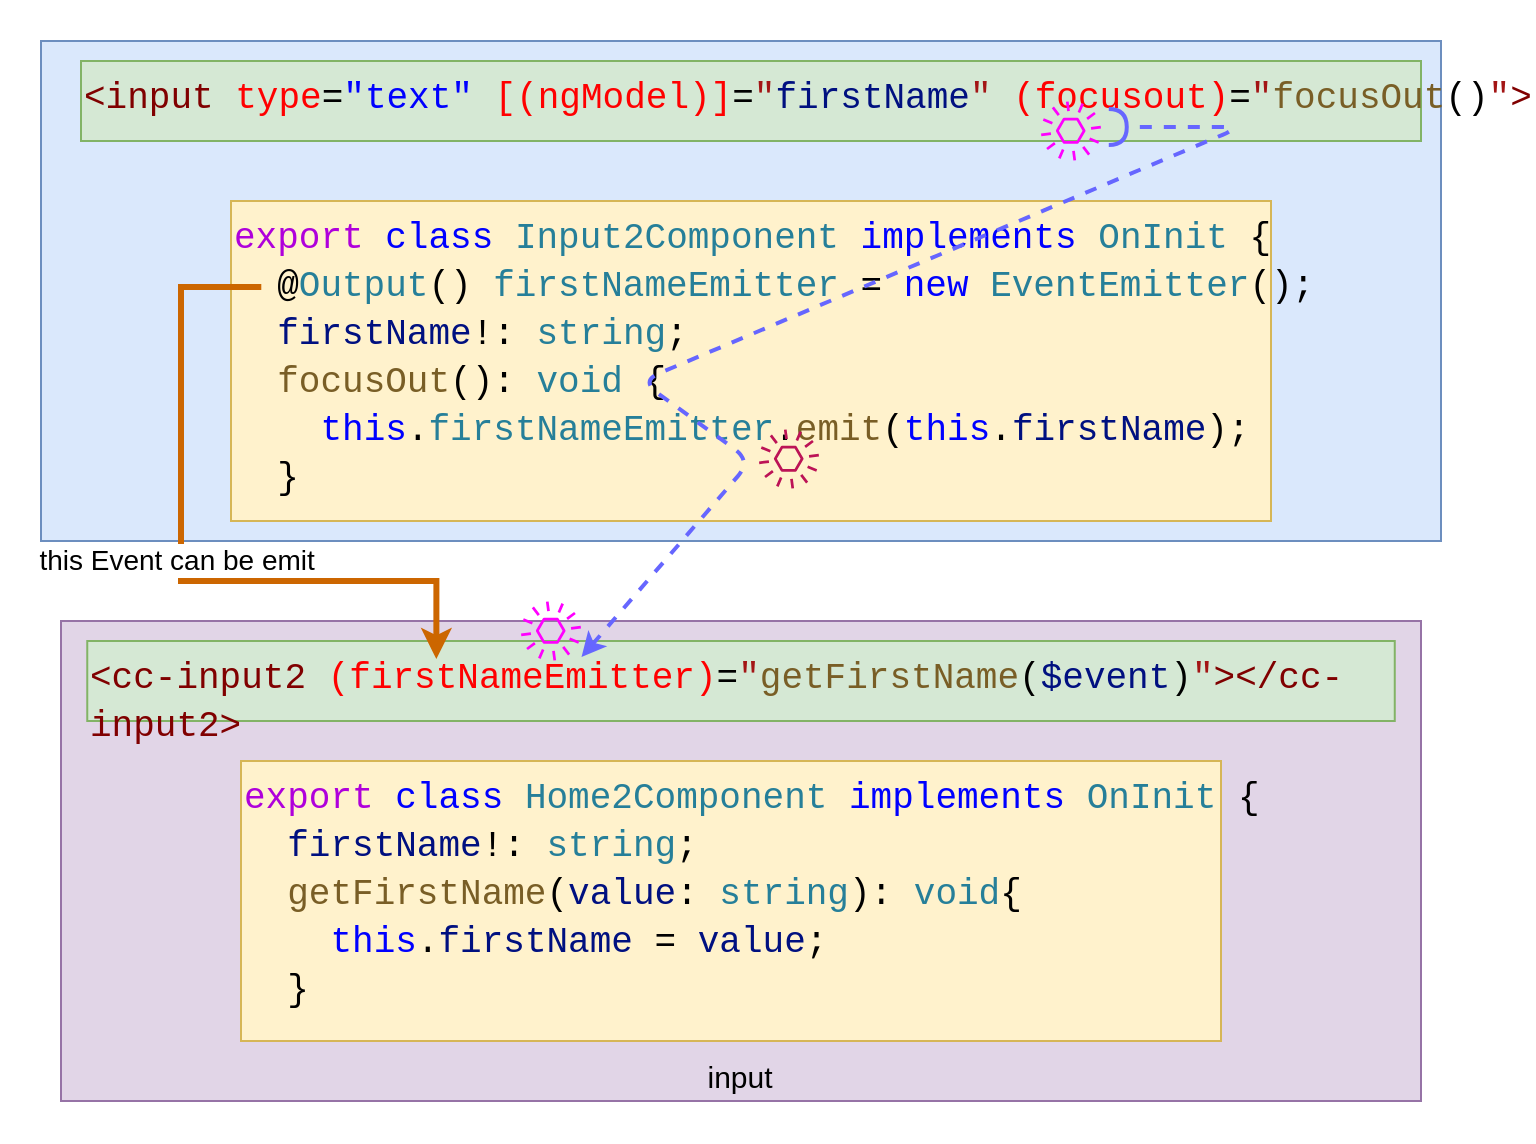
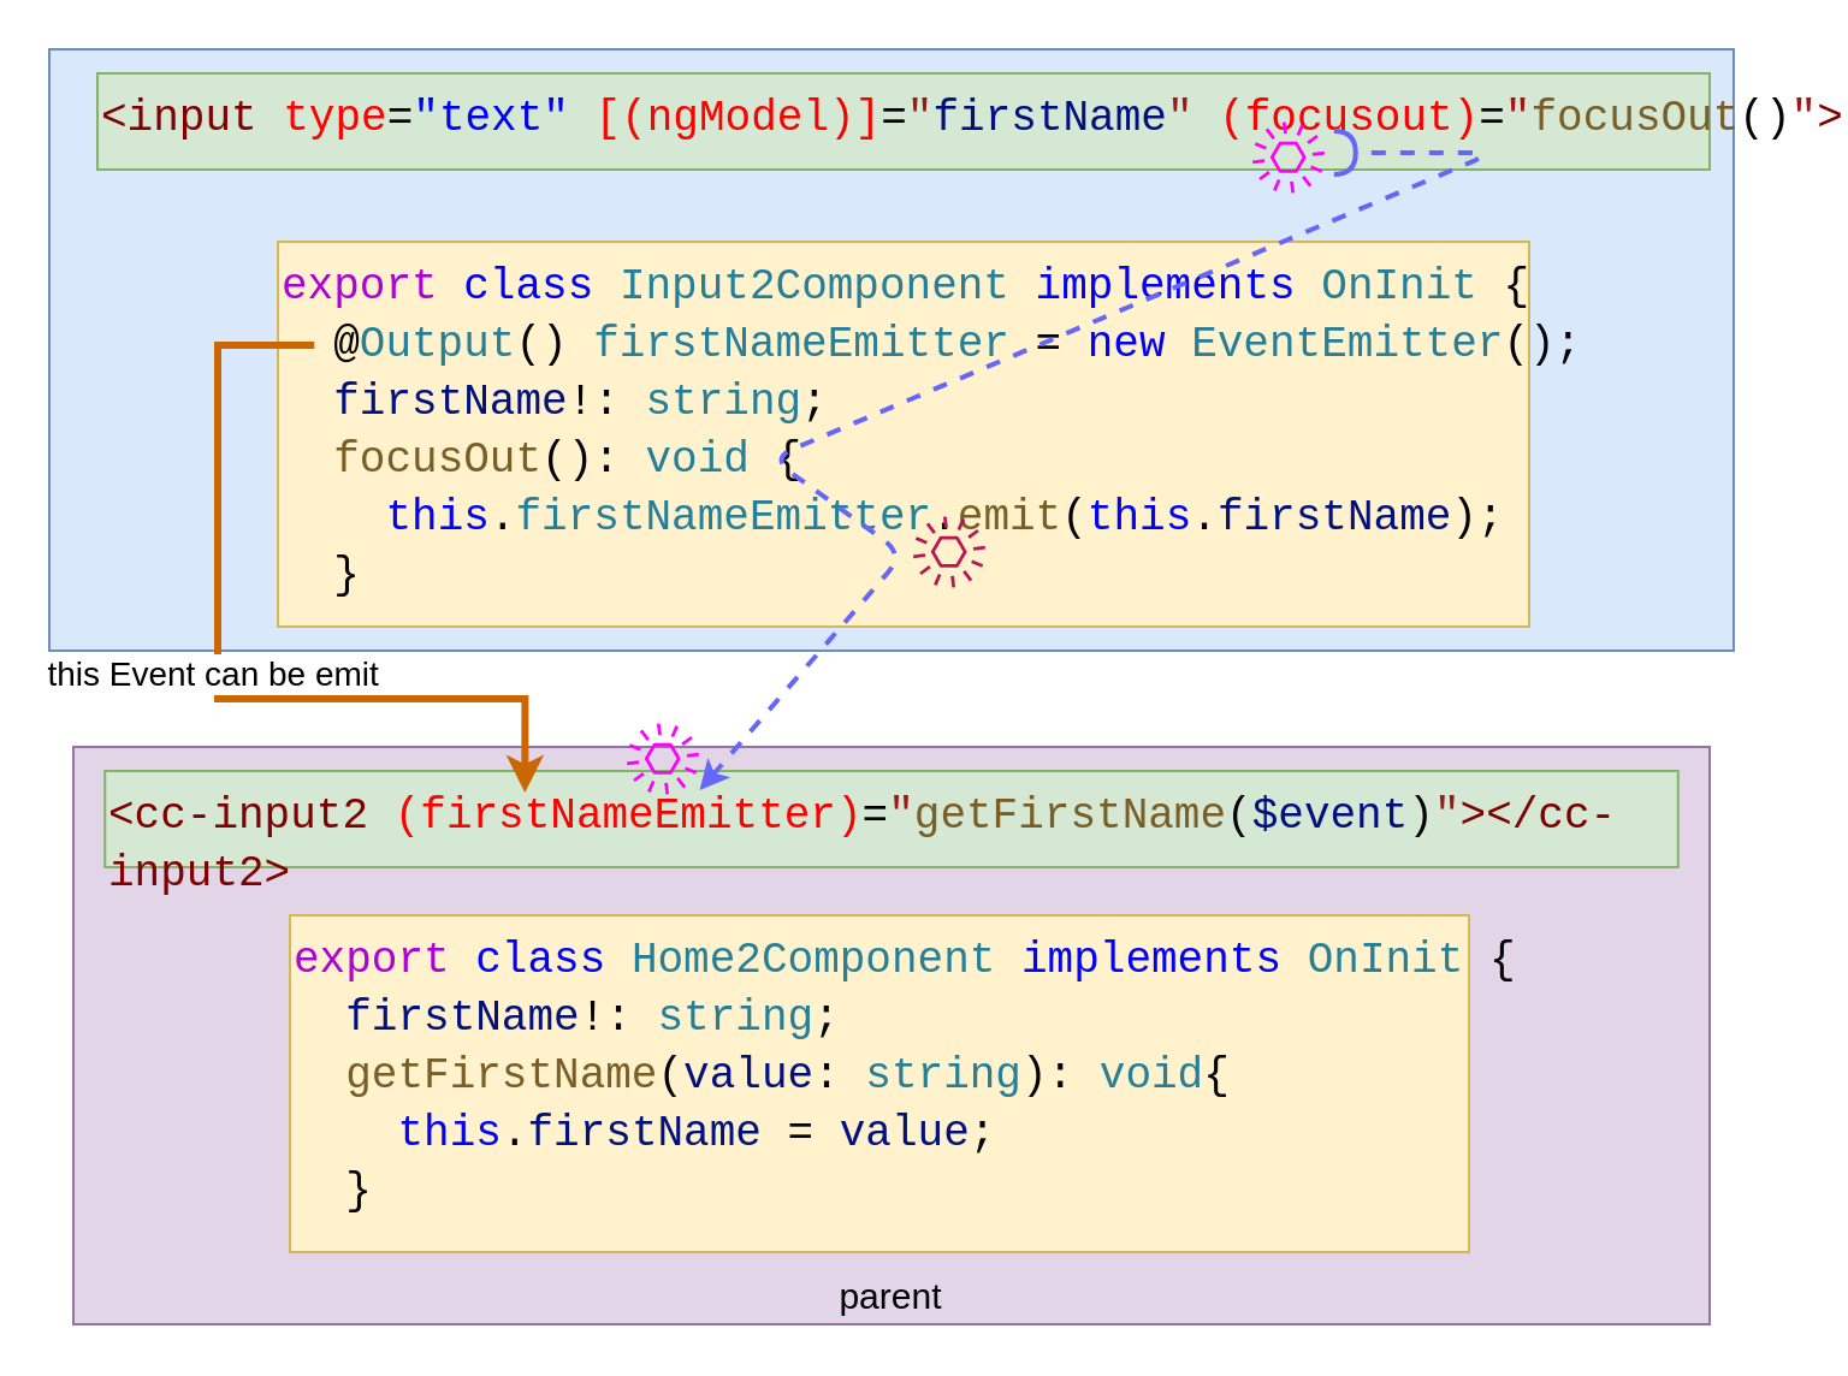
  <mxCell id="0" />
  <mxCell id="1" parent="0" />
- <mxCell id="2" value="&lt;font style=&quot;font-size: 15px&quot;&gt;input&lt;/font&gt;" style="rounded=0;whiteSpace=wrap;html=1;labelBackgroundColor=none;verticalAlign=bottom;fillColor=#e1d5e7;strokeColor=#9673a6;" vertex="1" parent="1"><mxGeometry x="30" y="310" width="680" height="240" as="geometry" /></mxCell>
+ <mxCell id="2" value="&lt;font style=&quot;font-size: 15px&quot;&gt;parent&lt;/font&gt;" style="rounded=0;whiteSpace=wrap;html=1;labelBackgroundColor=none;verticalAlign=bottom;fillColor=#e1d5e7;strokeColor=#9673a6;" vertex="1" parent="1"><mxGeometry x="30" y="310" width="680" height="240" as="geometry" /></mxCell>
  <mxCell id="3" value="" style="rounded=0;whiteSpace=wrap;html=1;labelBackgroundColor=none;fillColor=#dae8fc;strokeColor=#6c8ebf;" vertex="1" parent="1"><mxGeometry x="20" y="20" width="700" height="250" as="geometry" /></mxCell>
  <mxCell id="4" value="&lt;div style=&quot;color: rgb(0, 0, 0); font-family: consolas, &amp;quot;courier new&amp;quot;, monospace; font-weight: normal; font-size: 18px; line-height: 24px;&quot;&gt;&lt;div&gt;&lt;span style=&quot;color: #800000&quot;&gt;&amp;lt;input&lt;/span&gt;&lt;span style=&quot;color: #000000&quot;&gt;&amp;nbsp;&lt;/span&gt;&lt;span style=&quot;color: #ff0000&quot;&gt;type&lt;/span&gt;&lt;span style=&quot;color: #000000&quot;&gt;=&lt;/span&gt;&lt;span style=&quot;color: #0000ff&quot;&gt;&quot;text&quot;&lt;/span&gt;&lt;span style=&quot;color: #000000&quot;&gt;&amp;nbsp;&lt;/span&gt;&lt;span style=&quot;color: #ff0000&quot;&gt;[(ngModel)]&lt;/span&gt;&lt;span style=&quot;color: #000000&quot;&gt;=&lt;/span&gt;&lt;span style=&quot;color: #a31515&quot;&gt;&quot;&lt;/span&gt;&lt;span style=&quot;color: #001080&quot;&gt;firstName&lt;/span&gt;&lt;span style=&quot;color: #a31515&quot;&gt;&quot;&lt;/span&gt;&lt;span style=&quot;color: #000000&quot;&gt;&amp;nbsp;&lt;/span&gt;&lt;span style=&quot;color: #ff0000&quot;&gt;(focusout)&lt;/span&gt;&lt;span style=&quot;color: #000000&quot;&gt;=&lt;/span&gt;&lt;span style=&quot;color: #a31515&quot;&gt;&quot;&lt;/span&gt;&lt;span style=&quot;color: #795e26&quot;&gt;focusOut&lt;/span&gt;&lt;span style=&quot;color: #000000&quot;&gt;()&lt;/span&gt;&lt;span style=&quot;color: #a31515&quot;&gt;&quot;&lt;/span&gt;&lt;span style=&quot;color: #800000&quot;&gt;&amp;gt;&lt;/span&gt;&lt;/div&gt;&lt;/div&gt;" style="text;whiteSpace=wrap;html=1;fillColor=#d5e8d4;strokeColor=#82b366;labelBackgroundColor=none;" vertex="1" parent="1"><mxGeometry x="40" y="30" width="670" height="40" as="geometry" /></mxCell>
  <mxCell id="5" value="&lt;div style=&quot;color: rgb(0, 0, 0); font-family: consolas, &amp;quot;courier new&amp;quot;, monospace; font-weight: normal; font-size: 18px; line-height: 24px;&quot;&gt;&lt;div&gt;&lt;span style=&quot;color: #800000&quot;&gt;&amp;lt;cc-input2&lt;/span&gt;&lt;span style=&quot;color: #000000&quot;&gt;&amp;nbsp;&lt;/span&gt;&lt;span style=&quot;color: #ff0000&quot;&gt;(firstNameEmitter)&lt;/span&gt;&lt;span style=&quot;color: #000000&quot;&gt;=&lt;/span&gt;&lt;span style=&quot;color: #a31515&quot;&gt;&quot;&lt;/span&gt;&lt;span style=&quot;color: #795e26&quot;&gt;getFirstName&lt;/span&gt;&lt;span style=&quot;color: #000000&quot;&gt;(&lt;/span&gt;&lt;span style=&quot;color: #001080&quot;&gt;$event&lt;/span&gt;&lt;span style=&quot;color: #000000&quot;&gt;)&lt;/span&gt;&lt;span style=&quot;color: #a31515&quot;&gt;&quot;&lt;/span&gt;&lt;span style=&quot;color: #800000&quot;&gt;&amp;gt;&amp;lt;/cc-input2&amp;gt;&lt;/span&gt;&lt;/div&gt;&lt;/div&gt;" style="text;whiteSpace=wrap;html=1;labelBackgroundColor=none;fillColor=#d5e8d4;strokeColor=#82b366;" vertex="1" parent="1"><mxGeometry x="43.13" y="320" width="653.75" height="40" as="geometry" /></mxCell>
  <mxCell id="6" value="&lt;div style=&quot;color: rgb(0, 0, 0); font-family: consolas, &amp;quot;courier new&amp;quot;, monospace; font-weight: normal; font-size: 18px; line-height: 24px;&quot;&gt;&lt;div&gt;&lt;span style=&quot;color: #af00db&quot;&gt;export&lt;/span&gt;&lt;span style=&quot;color: #000000&quot;&gt;&amp;nbsp;&lt;/span&gt;&lt;span style=&quot;color: #0000ff&quot;&gt;class&lt;/span&gt;&lt;span style=&quot;color: #000000&quot;&gt;&amp;nbsp;&lt;/span&gt;&lt;span style=&quot;color: #267f99&quot;&gt;Home2Component&lt;/span&gt;&lt;span style=&quot;color: #000000&quot;&gt;&amp;nbsp;&lt;/span&gt;&lt;span style=&quot;color: #0000ff&quot;&gt;implements&lt;/span&gt;&lt;span style=&quot;color: #000000&quot;&gt;&amp;nbsp;&lt;/span&gt;&lt;span style=&quot;color: #267f99&quot;&gt;OnInit&lt;/span&gt;&lt;span style=&quot;color: #000000&quot;&gt;&amp;nbsp;{&lt;/span&gt;&lt;/div&gt;&lt;div&gt;&lt;span style=&quot;color: #000000&quot;&gt;&amp;nbsp;&amp;nbsp;&lt;/span&gt;&lt;span style=&quot;color: #001080&quot;&gt;firstName&lt;/span&gt;&lt;span style=&quot;color: #000000&quot;&gt;!:&amp;nbsp;&lt;/span&gt;&lt;span style=&quot;color: #267f99&quot;&gt;string&lt;/span&gt;&lt;span style=&quot;color: #000000&quot;&gt;;&lt;/span&gt;&lt;/div&gt;&lt;div&gt;&lt;span style=&quot;color: #000000&quot;&gt;&amp;nbsp;&amp;nbsp;&lt;/span&gt;&lt;span style=&quot;color: #795e26&quot;&gt;getFirstName&lt;/span&gt;&lt;span style=&quot;color: #000000&quot;&gt;(&lt;/span&gt;&lt;span style=&quot;color: #001080&quot;&gt;value&lt;/span&gt;&lt;span style=&quot;color: #000000&quot;&gt;:&amp;nbsp;&lt;/span&gt;&lt;span style=&quot;color: #267f99&quot;&gt;string&lt;/span&gt;&lt;span style=&quot;color: #000000&quot;&gt;):&amp;nbsp;&lt;/span&gt;&lt;span style=&quot;color: #267f99&quot;&gt;void&lt;/span&gt;&lt;span style=&quot;color: #000000&quot;&gt;{&lt;/span&gt;&lt;/div&gt;&lt;div&gt;&lt;span style=&quot;color: #000000&quot;&gt;&amp;nbsp;&amp;nbsp;&amp;nbsp;&amp;nbsp;&lt;/span&gt;&lt;span style=&quot;color: #0000ff&quot;&gt;this&lt;/span&gt;&lt;span style=&quot;color: #000000&quot;&gt;.&lt;/span&gt;&lt;span style=&quot;color: #001080&quot;&gt;firstName&lt;/span&gt;&lt;span style=&quot;color: #000000&quot;&gt;&amp;nbsp;=&amp;nbsp;&lt;/span&gt;&lt;span style=&quot;color: #001080&quot;&gt;value&lt;/span&gt;&lt;span style=&quot;color: #000000&quot;&gt;;&lt;/span&gt;&lt;/div&gt;&lt;div&gt;&lt;span style=&quot;color: #000000&quot;&gt;&amp;nbsp;&amp;nbsp;}&lt;/span&gt;&lt;/div&gt;&lt;/div&gt;" style="text;whiteSpace=wrap;html=1;fillColor=#fff2cc;strokeColor=#d6b656;labelBackgroundColor=none;" vertex="1" parent="1"><mxGeometry x="120" y="380" width="490" height="140" as="geometry" /></mxCell>
  <mxCell id="7" value="&lt;div style=&quot;color: rgb(0, 0, 0); font-family: consolas, &amp;quot;courier new&amp;quot;, monospace; font-weight: normal; font-size: 18px; line-height: 24px;&quot;&gt;&lt;div&gt;&lt;span style=&quot;color: #af00db&quot;&gt;export&lt;/span&gt;&lt;span style=&quot;color: #000000&quot;&gt;&amp;nbsp;&lt;/span&gt;&lt;span style=&quot;color: #0000ff&quot;&gt;class&lt;/span&gt;&lt;span style=&quot;color: #000000&quot;&gt;&amp;nbsp;&lt;/span&gt;&lt;span style=&quot;color: #267f99&quot;&gt;Input2Component&lt;/span&gt;&lt;span style=&quot;color: #000000&quot;&gt;&amp;nbsp;&lt;/span&gt;&lt;span style=&quot;color: #0000ff&quot;&gt;implements&lt;/span&gt;&lt;span style=&quot;color: #000000&quot;&gt;&amp;nbsp;&lt;/span&gt;&lt;span style=&quot;color: #267f99&quot;&gt;OnInit&lt;/span&gt;&lt;span style=&quot;color: #000000&quot;&gt;&amp;nbsp;{&lt;/span&gt;&lt;/div&gt;&lt;div&gt;&lt;span style=&quot;color: #000000&quot;&gt;&amp;nbsp;&amp;nbsp;@&lt;/span&gt;&lt;span style=&quot;color: #267f99&quot;&gt;Output&lt;/span&gt;&lt;span style=&quot;color: #000000&quot;&gt;()&amp;nbsp;&lt;/span&gt;&lt;span style=&quot;color: #267f99&quot;&gt;firstNameEmitter&lt;/span&gt;&lt;span style=&quot;color: #000000&quot;&gt;&amp;nbsp;=&amp;nbsp;&lt;/span&gt;&lt;span style=&quot;color: #0000ff&quot;&gt;new&lt;/span&gt;&lt;span style=&quot;color: #000000&quot;&gt;&amp;nbsp;&lt;/span&gt;&lt;span style=&quot;color: #267f99&quot;&gt;EventEmitter&lt;/span&gt;&lt;span style=&quot;color: #000000&quot;&gt;();&lt;/span&gt;&lt;/div&gt;&lt;div&gt;&lt;span style=&quot;color: #000000&quot;&gt;&amp;nbsp;&amp;nbsp;&lt;/span&gt;&lt;span style=&quot;color: #001080&quot;&gt;firstName&lt;/span&gt;&lt;span style=&quot;color: #000000&quot;&gt;!:&amp;nbsp;&lt;/span&gt;&lt;span style=&quot;color: #267f99&quot;&gt;string&lt;/span&gt;&lt;span style=&quot;color: #000000&quot;&gt;;&lt;/span&gt;&lt;/div&gt;&lt;div&gt;&lt;span style=&quot;color: #000000&quot;&gt;&amp;nbsp;&amp;nbsp;&lt;/span&gt;&lt;span style=&quot;color: #795e26&quot;&gt;focusOut&lt;/span&gt;&lt;span style=&quot;color: #000000&quot;&gt;():&amp;nbsp;&lt;/span&gt;&lt;span style=&quot;color: #267f99&quot;&gt;void&lt;/span&gt;&lt;span style=&quot;color: #000000&quot;&gt;&amp;nbsp;{&lt;/span&gt;&lt;/div&gt;&lt;div&gt;&lt;span style=&quot;color: #000000&quot;&gt;&amp;nbsp;&amp;nbsp;&amp;nbsp;&amp;nbsp;&lt;/span&gt;&lt;span style=&quot;color: #0000ff&quot;&gt;this&lt;/span&gt;&lt;span style=&quot;color: #000000&quot;&gt;.&lt;/span&gt;&lt;span style=&quot;color: #267f99&quot;&gt;firstNameEmitter&lt;/span&gt;&lt;span style=&quot;color: #000000&quot;&gt;.&lt;/span&gt;&lt;span style=&quot;color: #795e26&quot;&gt;emit&lt;/span&gt;&lt;span style=&quot;color: #000000&quot;&gt;(&lt;/span&gt;&lt;span style=&quot;color: #0000ff&quot;&gt;this&lt;/span&gt;&lt;span style=&quot;color: #000000&quot;&gt;.&lt;/span&gt;&lt;span style=&quot;color: #001080&quot;&gt;firstName&lt;/span&gt;&lt;span style=&quot;color: #000000&quot;&gt;);&lt;/span&gt;&lt;/div&gt;&lt;div&gt;&lt;span style=&quot;color: #000000&quot;&gt;&amp;nbsp;&amp;nbsp;}&lt;/span&gt;&lt;/div&gt;&lt;/div&gt;" style="text;whiteSpace=wrap;html=1;fontSize=14;labelBackgroundColor=none;fillColor=#fff2cc;strokeColor=#d6b656;" vertex="1" parent="1"><mxGeometry x="115" y="100" width="520" height="160" as="geometry" /></mxCell>
  <mxCell id="8" value="this Event can be emit&amp;nbsp;" style="edgeStyle=orthogonalEdgeStyle;rounded=0;orthogonalLoop=1;jettySize=auto;html=1;exitX=0.03;exitY=0.269;exitDx=0;exitDy=0;entryX=0.267;entryY=0.225;entryDx=0;entryDy=0;entryPerimeter=0;exitPerimeter=0;strokeWidth=3;fontSize=14;strokeColor=#CC6600;" edge="1" parent="1" target="5"><mxGeometry x="0.001" relative="1" as="geometry"><mxPoint x="130.15" y="143.04" as="sourcePoint" /><Array as="points"><mxPoint x="90" y="143" /><mxPoint x="90" y="290" /><mxPoint x="218" y="290" /></Array><mxPoint as="offset" /></mxGeometry></mxCell>
  <mxCell id="9" value="" style="outlineConnect=0;fontColor=#232F3E;gradientColor=none;strokeColor=none;dashed=0;verticalLabelPosition=bottom;verticalAlign=top;align=center;html=1;fontSize=12;fontStyle=0;aspect=fixed;pointerEvents=1;shape=mxgraph.aws4.event;labelBackgroundColor=none;fillColor=#FF00FF;" vertex="1" parent="1"><mxGeometry x="520" y="50" width="30" height="30" as="geometry" /></mxCell>
  <mxCell id="10" value="" style="endArrow=halfCircle;dashed=1;html=1;fontSize=14;strokeColor=#6666FF;strokeWidth=2;entryX=0.767;entryY=0.825;entryDx=0;entryDy=0;entryPerimeter=0;exitX=0.378;exitY=0.2;exitDx=0;exitDy=0;exitPerimeter=0;endFill=0;startArrow=classic;startFill=1;" edge="1" parent="1" source="5" target="4"><mxGeometry width="50" height="50" relative="1" as="geometry"><mxPoint x="280" y="80" as="sourcePoint" /><mxPoint x="330" y="30" as="targetPoint" /><Array as="points"><mxPoint x="375" y="230" /><mxPoint x="320" y="190" /><mxPoint x="620" y="63" /></Array></mxGeometry></mxCell>
  <mxCell id="11" value="" style="outlineConnect=0;fontColor=#232F3E;gradientColor=none;fillColor=#BC1356;strokeColor=none;dashed=0;verticalLabelPosition=bottom;verticalAlign=top;align=center;html=1;fontSize=12;fontStyle=0;aspect=fixed;pointerEvents=1;shape=mxgraph.aws4.event;labelBackgroundColor=none;" vertex="1" parent="1"><mxGeometry x="379" y="214" width="30" height="30" as="geometry" /></mxCell>
  <mxCell id="12" value="" style="outlineConnect=0;fontColor=#232F3E;gradientColor=none;strokeColor=none;dashed=0;verticalLabelPosition=bottom;verticalAlign=top;align=center;html=1;fontSize=12;fontStyle=0;aspect=fixed;pointerEvents=1;shape=mxgraph.aws4.event;labelBackgroundColor=none;fillColor=#FF00FF;" vertex="1" parent="1"><mxGeometry x="260" y="300" width="30" height="30" as="geometry" /></mxCell>
